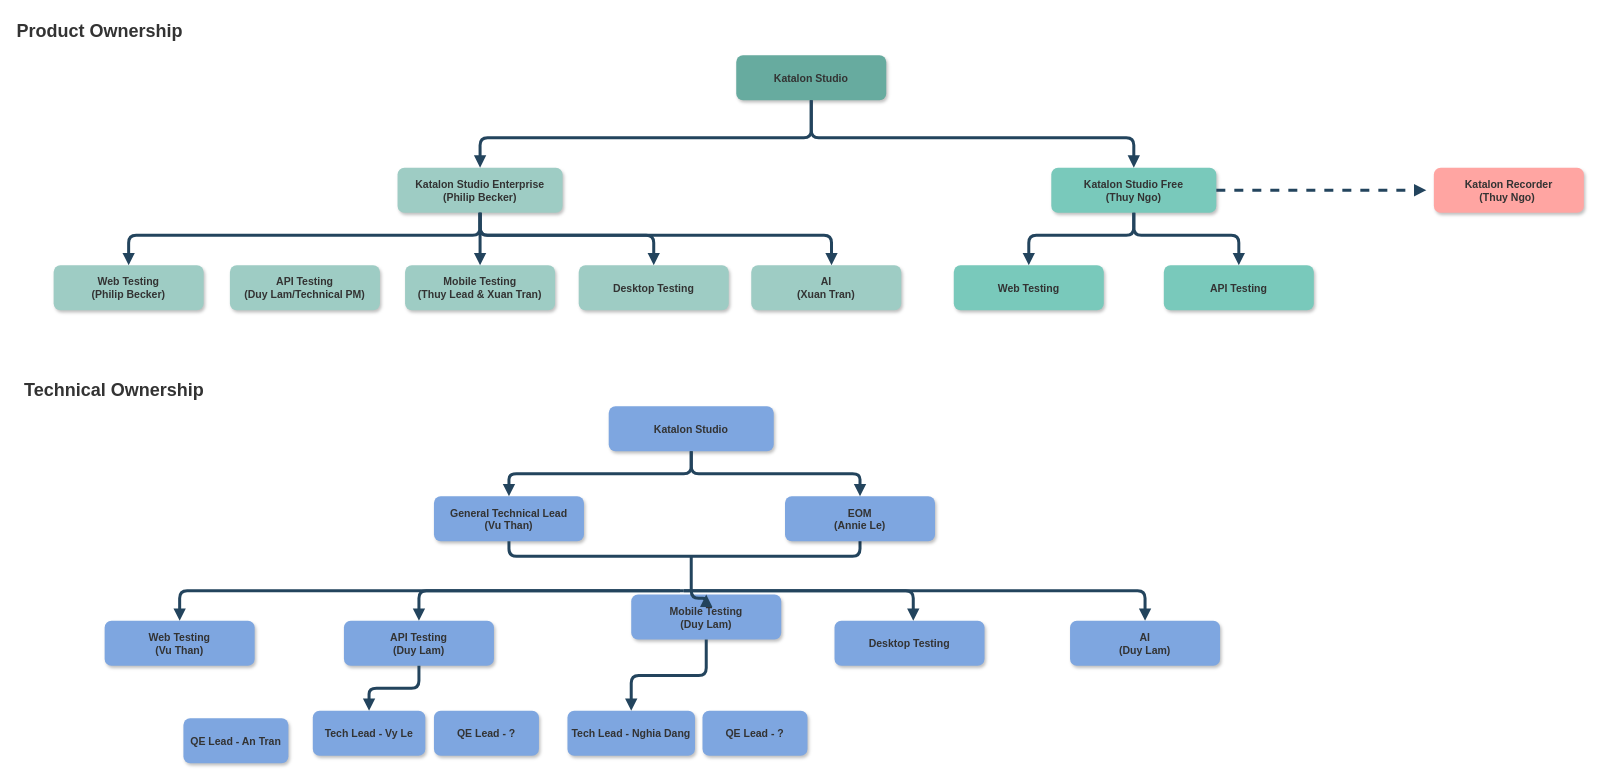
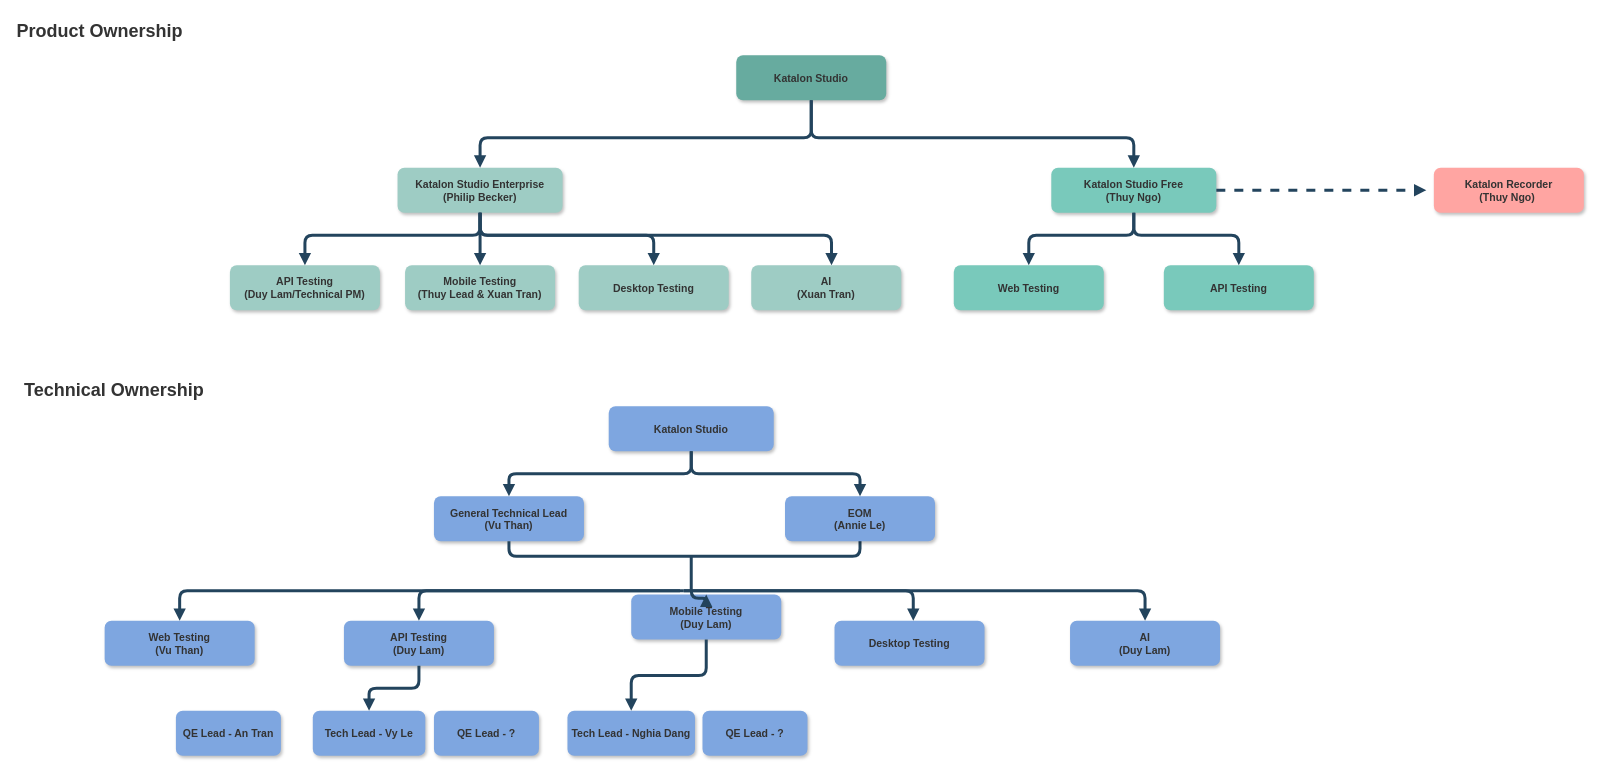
  <mxCell id="0" />
  <mxCell id="1" parent="0" />
  <mxCell id="2" value="Katalon Studio" style="rounded=1;fillColor=#67AB9F;strokeColor=none;shadow=1;gradientColor=none;fontStyle=1;fontColor=#333333;fontSize=14;" vertex="1" parent="1"><mxGeometry x="981" y="73" width="200" height="60" as="geometry" /></mxCell>
  <mxCell id="3" value="Katalon Studio Free&#10;(Thuy Ngo)" style="rounded=1;fillColor=#79C9BB;strokeColor=none;shadow=1;gradientColor=none;fontStyle=1;fontColor=#333333;fontSize=14;" vertex="1" parent="1"><mxGeometry x="1401" y="223" width="220" height="60" as="geometry" /></mxCell>
  <mxCell id="4" value="API Testing" style="rounded=1;fillColor=#79C9BB;strokeColor=none;shadow=1;gradientColor=none;fontStyle=1;fontColor=#333333;fontSize=14;" vertex="1" parent="1"><mxGeometry x="1551" y="353" width="200" height="60" as="geometry" /></mxCell>
  <mxCell id="5" value="" style="edgeStyle=elbowEdgeStyle;elbow=vertical;strokeWidth=4;endArrow=block;endFill=1;fontStyle=1;strokeColor=#23445D;exitX=0.5;exitY=1;exitDx=0;exitDy=0;fontColor=#333333;" edge="1" parent="1" source="2" target="3"><mxGeometry x="22" y="165.5" width="100" height="100" as="geometry"><mxPoint x="691" y="163" as="sourcePoint" /><mxPoint x="41" y="63" as="targetPoint" /><Array as="points"><mxPoint x="1141" y="183" /></Array></mxGeometry></mxCell>
  <mxCell id="6" value="Katalon Studio Enterprise&#10;(Philip Becker)" style="rounded=1;fillColor=#9ECCC4;strokeColor=none;shadow=1;gradientColor=none;fontStyle=1;fontColor=#333333;fontSize=14;" vertex="1" parent="1"><mxGeometry x="529.5" y="223" width="220" height="60" as="geometry" /></mxCell>
  <mxCell id="7" value="" style="edgeStyle=elbowEdgeStyle;elbow=vertical;strokeWidth=4;endArrow=block;endFill=1;fontStyle=1;strokeColor=#23445D;entryX=0.5;entryY=0;entryDx=0;entryDy=0;exitX=0.5;exitY=1;exitDx=0;exitDy=0;fontColor=#333333;" edge="1" parent="1" source="2" target="6"><mxGeometry x="22" y="165.5" width="100" height="100" as="geometry"><mxPoint x="691" y="143" as="sourcePoint" /><mxPoint x="871" y="253" as="targetPoint" /><Array as="points"><mxPoint x="681" y="183" /></Array></mxGeometry></mxCell>
  <mxCell id="8" value="Web Testing" style="rounded=1;fillColor=#79C9BB;strokeColor=none;shadow=1;gradientColor=none;fontStyle=1;fontColor=#333333;fontSize=14;" vertex="1" parent="1"><mxGeometry x="1271" y="353" width="200" height="60" as="geometry" /></mxCell>
  <mxCell id="9" value="API Testing&#10;(Duy Lam/Technical PM)" style="rounded=1;fillColor=#9ECCC4;strokeColor=none;shadow=1;gradientColor=none;fontStyle=1;fontColor=#333333;fontSize=14;" vertex="1" parent="1"><mxGeometry x="306" y="353" width="200" height="60" as="geometry" /></mxCell>
- <mxCell id="10" value="Web Testing&#10;(Philip Becker)" style="rounded=1;fillColor=#9ECCC4;strokeColor=none;shadow=1;gradientColor=none;fontStyle=1;fontColor=#333333;fontSize=14;" vertex="1" parent="1"><mxGeometry x="71" y="353" width="200" height="60" as="geometry" /></mxCell>
  <mxCell id="11" value="Mobile Testing&#10;(Thuy Lead &amp; Xuan Tran)" style="rounded=1;fillColor=#9ECCC4;strokeColor=none;shadow=1;gradientColor=none;fontStyle=1;fontColor=#333333;fontSize=14;" vertex="1" parent="1"><mxGeometry x="539.5" y="353" width="200" height="60" as="geometry" /></mxCell>
  <mxCell id="12" value="Desktop Testing" style="rounded=1;fillColor=#9ECCC4;strokeColor=none;shadow=1;gradientColor=none;fontStyle=1;fontColor=#333333;fontSize=14;" vertex="1" parent="1"><mxGeometry x="771" y="353" width="200" height="60" as="geometry" /></mxCell>
  <mxCell id="13" value="" style="edgeStyle=elbowEdgeStyle;elbow=vertical;strokeWidth=4;endArrow=block;endFill=1;fontStyle=1;dashed=1;strokeColor=#23445D;entryX=0;entryY=0.5;entryDx=0;entryDy=0;fontColor=#333333;" edge="1" parent="1"><mxGeometry x="22" y="165.5" width="100" height="100" as="geometry"><mxPoint x="1621" y="253" as="sourcePoint" /><mxPoint x="1901" y="253" as="targetPoint" /><Array as="points"><mxPoint x="1751" y="253" /></Array></mxGeometry></mxCell>
  <mxCell id="14" value="Katalon Recorder&#10;(Thuy Ngo) " style="rounded=1;fillColor=#FFA5A2;strokeColor=none;shadow=1;gradientColor=none;fontStyle=1;fontColor=#333333;fontSize=14;" vertex="1" parent="1"><mxGeometry x="1911" y="223" width="200" height="60" as="geometry" /></mxCell>
- <mxCell id="15" value="" style="edgeStyle=elbowEdgeStyle;elbow=vertical;strokeWidth=4;endArrow=block;endFill=1;fontStyle=1;strokeColor=#23445D;entryX=0.5;entryY=0;entryDx=0;entryDy=0;exitX=0.5;exitY=1;exitDx=0;exitDy=0;fontColor=#333333;" edge="1" parent="1" source="6" target="10"><mxGeometry x="22" y="165.5" width="100" height="100" as="geometry"><mxPoint x="707" y="263" as="sourcePoint" /><mxPoint x="227" y="353" as="targetPoint" /><Array as="points"><mxPoint x="157" y="313" /></Array></mxGeometry></mxCell>
+ <mxCell id="16" value="" style="edgeStyle=elbowEdgeStyle;elbow=vertical;strokeWidth=4;endArrow=block;endFill=1;fontStyle=1;strokeColor=#23445D;entryX=0.5;entryY=0;entryDx=0;entryDy=0;fontColor=#333333;exitX=0.5;exitY=1;exitDx=0;exitDy=0;" edge="1" parent="1" source="6" target="9"><mxGeometry x="22" y="165.5" width="100" height="100" as="geometry"><mxPoint x="517" y="283" as="sourcePoint" /><mxPoint x="237" y="363" as="targetPoint" /><Array as="points"><mxPoint x="477" y="313" /></Array></mxGeometry></mxCell>
  <mxCell id="17" value="" style="edgeStyle=elbowEdgeStyle;elbow=vertical;strokeWidth=4;endArrow=block;endFill=1;fontStyle=1;strokeColor=#23445D;entryX=0.5;entryY=0;entryDx=0;entryDy=0;exitX=0.5;exitY=1;exitDx=0;exitDy=0;fontColor=#333333;" edge="1" parent="1" source="6" target="11"><mxGeometry x="22" y="165.5" width="100" height="100" as="geometry"><mxPoint x="527" y="293" as="sourcePoint" /><mxPoint x="457" y="363" as="targetPoint" /><Array as="points"><mxPoint x="597" y="313" /></Array></mxGeometry></mxCell>
  <mxCell id="18" value="" style="edgeStyle=elbowEdgeStyle;elbow=vertical;strokeWidth=4;endArrow=block;endFill=1;fontStyle=1;strokeColor=#23445D;entryX=0.5;entryY=0;entryDx=0;entryDy=0;fontColor=#333333;exitX=0.5;exitY=1;exitDx=0;exitDy=0;" edge="1" parent="1" source="6" target="12"><mxGeometry x="22" y="165.5" width="100" height="100" as="geometry"><mxPoint x="517" y="283" as="sourcePoint" /><mxPoint x="687" y="363" as="targetPoint" /><Array as="points"><mxPoint x="707" y="313" /></Array></mxGeometry></mxCell>
  <mxCell id="19" value="" style="edgeStyle=elbowEdgeStyle;elbow=vertical;strokeWidth=4;endArrow=block;endFill=1;fontStyle=1;strokeColor=#23445D;entryX=0.5;entryY=0;entryDx=0;entryDy=0;fontColor=#333333;" edge="1" parent="1" target="4"><mxGeometry x="22" y="165.5" width="100" height="100" as="geometry"><mxPoint x="1511" y="283" as="sourcePoint" /><mxPoint x="1881" y="353" as="targetPoint" /><Array as="points"><mxPoint x="1701" y="313" /></Array></mxGeometry></mxCell>
  <mxCell id="20" value="" style="edgeStyle=elbowEdgeStyle;elbow=vertical;strokeWidth=4;endArrow=block;endFill=1;fontStyle=1;strokeColor=#23445D;entryX=0.5;entryY=0;entryDx=0;entryDy=0;fontColor=#333333;" edge="1" parent="1" target="8"><mxGeometry x="22" y="165.5" width="100" height="100" as="geometry"><mxPoint x="1511" y="283" as="sourcePoint" /><mxPoint x="1671" y="353" as="targetPoint" /><Array as="points"><mxPoint x="1701" y="313" /></Array></mxGeometry></mxCell>
  <mxCell id="21" value="" style="edgeStyle=elbowEdgeStyle;elbow=vertical;strokeWidth=4;endArrow=block;endFill=1;fontStyle=1;strokeColor=#23445D;fontColor=#333333;exitX=0.5;exitY=1;exitDx=0;exitDy=0;" edge="1" parent="1" source="6"><mxGeometry x="22" y="165.5" width="100" height="100" as="geometry"><mxPoint x="518" y="283" as="sourcePoint" /><mxPoint x="1108" y="353" as="targetPoint" /><Array as="points"><mxPoint x="818" y="313" /></Array></mxGeometry></mxCell>
  <mxCell id="22" value="AI&#10;(Xuan Tran)" style="rounded=1;fillColor=#9ECCC4;strokeColor=none;shadow=1;gradientColor=none;fontStyle=1;fontColor=#333333;fontSize=14;" vertex="1" parent="1"><mxGeometry x="1001" y="353" width="200" height="60" as="geometry" /></mxCell>
  <mxCell id="23" value="&lt;h1 style=&quot;margin-top: 0px;&quot;&gt;Product Ownership&lt;/h1&gt;" style="text;html=1;whiteSpace=wrap;overflow=hidden;rounded=0;fontColor=#333333;" vertex="1" parent="1"><mxGeometry x="20" y="20" width="230" height="50" as="geometry" /></mxCell>
  <mxCell id="24" value="&lt;h1 style=&quot;margin-top: 0px;&quot;&gt;Technical Ownership&lt;/h1&gt;" style="text;html=1;whiteSpace=wrap;overflow=hidden;rounded=0;fontColor=#333333;" vertex="1" parent="1"><mxGeometry x="30" y="499" width="276" height="70" as="geometry" /></mxCell>
  <mxCell id="25" value="API Testing&#10;(Duy Lam)" style="rounded=1;fillColor=#7EA6E0;strokeColor=none;shadow=1;gradientColor=none;fontStyle=1;fontColor=#333333;fontSize=14;" vertex="1" parent="1"><mxGeometry x="458" y="827" width="200" height="60" as="geometry" /></mxCell>
  <mxCell id="26" value="Web Testing&#10;(Vu Than)" style="rounded=1;fillColor=#7EA6E0;strokeColor=none;shadow=1;gradientColor=none;fontStyle=1;fontColor=#333333;fontSize=14;" vertex="1" parent="1"><mxGeometry x="139" y="827" width="200" height="60" as="geometry" /></mxCell>
  <mxCell id="27" value="Mobile Testing&#10;(Duy Lam)" style="rounded=1;fillColor=#7EA6E0;strokeColor=none;shadow=1;gradientColor=none;fontStyle=1;fontColor=#333333;fontSize=14;" vertex="1" parent="1"><mxGeometry x="841" y="792" width="200" height="60" as="geometry" /></mxCell>
  <mxCell id="28" value="Desktop Testing" style="rounded=1;fillColor=#7EA6E0;strokeColor=none;shadow=1;gradientColor=none;fontStyle=1;fontColor=#333333;fontSize=14;" vertex="1" parent="1"><mxGeometry x="1112" y="827" width="200" height="60" as="geometry" /></mxCell>
- <mxCell id="29" value="QE Lead - An Tran" style="rounded=1;fillColor=#7EA6E0;strokeColor=none;shadow=1;gradientColor=none;fontStyle=1;fontColor=#333333;fontSize=14;" vertex="1" parent="1"><mxGeometry x="244" y="957" width="140" height="60" as="geometry" /></mxCell>
+ <mxCell id="29" value="QE Lead - An Tran" style="rounded=1;fillColor=#7EA6E0;strokeColor=none;shadow=1;gradientColor=none;fontStyle=1;fontColor=#333333;fontSize=14;" vertex="1" parent="1"><mxGeometry x="234" y="947" width="140" height="60" as="geometry" /></mxCell>
  <mxCell id="30" value="Tech Lead - Vy Le" style="rounded=1;fillColor=#7EA6E0;strokeColor=none;shadow=1;gradientColor=none;fontStyle=1;fontColor=#333333;fontSize=14;" vertex="1" parent="1"><mxGeometry x="416.5" y="947" width="150" height="60" as="geometry" /></mxCell>
  <mxCell id="31" value="QE Lead - ?" style="rounded=1;fillColor=#7EA6E0;strokeColor=none;shadow=1;gradientColor=none;fontStyle=1;fontColor=#333333;fontSize=14;" vertex="1" parent="1"><mxGeometry x="578" y="947" width="140" height="60" as="geometry" /></mxCell>
  <mxCell id="32" value="Tech Lead - Nghia Dang" style="rounded=1;fillColor=#7EA6E0;strokeColor=none;shadow=1;gradientColor=none;fontStyle=1;fontColor=#333333;fontSize=14;" vertex="1" parent="1"><mxGeometry x="756" y="947" width="170" height="60" as="geometry" /></mxCell>
  <mxCell id="33" value="QE Lead - ?" style="rounded=1;fillColor=#7EA6E0;strokeColor=none;shadow=1;gradientColor=none;fontStyle=1;fontColor=#333333;fontSize=14;" vertex="1" parent="1"><mxGeometry x="936" y="947" width="140" height="60" as="geometry" /></mxCell>
  <mxCell id="34" value="AI&#10;(Duy Lam)" style="rounded=1;fillColor=#7EA6E0;strokeColor=none;shadow=1;gradientColor=none;fontStyle=1;fontColor=#333333;fontSize=14;" vertex="1" parent="1"><mxGeometry x="1426" y="827" width="200" height="60" as="geometry" /></mxCell>
  <mxCell id="35" value="Katalon Studio" style="rounded=1;fillColor=#7EA6E0;strokeColor=none;shadow=1;gradientColor=none;fontStyle=1;fontColor=#333333;fontSize=14;" vertex="1" parent="1"><mxGeometry x="811" y="541" width="220" height="60" as="geometry" /></mxCell>
  <mxCell id="36" value="" style="edgeStyle=elbowEdgeStyle;elbow=vertical;strokeWidth=4;endArrow=block;endFill=1;fontStyle=1;strokeColor=#23445D;entryX=0.5;entryY=0;entryDx=0;entryDy=0;fontColor=#333333;fillColor=#7EA6E0;" edge="1" parent="1" target="26"><mxGeometry x="22" y="165.5" width="100" height="100" as="geometry"><mxPoint x="911" y="787" as="sourcePoint" /><mxPoint x="339" y="827" as="targetPoint" /><Array as="points"><mxPoint x="416" y="787" /></Array></mxGeometry></mxCell>
  <mxCell id="37" value="" style="edgeStyle=elbowEdgeStyle;elbow=vertical;strokeWidth=4;endArrow=block;endFill=1;fontStyle=1;strokeColor=#23445D;entryX=0.5;entryY=0;entryDx=0;entryDy=0;fontColor=#333333;fillColor=#7EA6E0;" edge="1" parent="1" target="25"><mxGeometry x="22" y="165.5" width="100" height="100" as="geometry"><mxPoint x="906" y="787" as="sourcePoint" /><mxPoint x="619" y="827" as="targetPoint" /><Array as="points"><mxPoint x="736" y="787" /></Array></mxGeometry></mxCell>
  <mxCell id="38" value="" style="edgeStyle=elbowEdgeStyle;elbow=vertical;strokeWidth=4;endArrow=block;endFill=1;fontStyle=1;strokeColor=#23445D;entryX=0.5;entryY=0;entryDx=0;entryDy=0;fontColor=#333333;fillColor=#7EA6E0;" edge="1" parent="1" target="27"><mxGeometry x="22" y="165.5" width="100" height="100" as="geometry"><mxPoint x="921" y="741" as="sourcePoint" /><mxPoint x="906" y="827" as="targetPoint" /><Array as="points"><mxPoint x="900" y="797" /></Array></mxGeometry></mxCell>
  <mxCell id="39" value="" style="edgeStyle=elbowEdgeStyle;elbow=vertical;strokeWidth=4;endArrow=block;endFill=1;fontStyle=1;strokeColor=#23445D;entryX=0.5;entryY=0;entryDx=0;entryDy=0;fontColor=#333333;fillColor=#7EA6E0;" edge="1" parent="1"><mxGeometry x="22" y="165.5" width="100" height="100" as="geometry"><mxPoint x="911" y="787" as="sourcePoint" /><mxPoint x="1217" y="827" as="targetPoint" /><Array as="points"><mxPoint x="1037" y="787" /></Array></mxGeometry></mxCell>
  <mxCell id="40" value="" style="edgeStyle=elbowEdgeStyle;elbow=vertical;strokeWidth=4;endArrow=block;endFill=1;fontStyle=1;strokeColor=#23445D;fontColor=#333333;fillColor=#7EA6E0;entryX=0.5;entryY=0;entryDx=0;entryDy=0;" edge="1" parent="1" target="34"><mxGeometry x="22" y="165.5" width="100" height="100" as="geometry"><mxPoint x="911" y="787" as="sourcePoint" /><mxPoint x="1438" y="827" as="targetPoint" /><Array as="points"><mxPoint x="1148" y="787" /></Array></mxGeometry></mxCell>
  <mxCell id="41" value="" style="edgeStyle=elbowEdgeStyle;elbow=vertical;strokeWidth=4;endArrow=block;endFill=1;fontStyle=1;strokeColor=#23445D;entryX=0.5;entryY=0;entryDx=0;entryDy=0;exitX=0.5;exitY=1;exitDx=0;exitDy=0;fontColor=#333333;fillColor=#7EA6E0;" edge="1" parent="1" source="25" target="30"><mxGeometry x="22" y="165.5" width="100" height="100" as="geometry"><mxPoint x="556.5" y="887" as="sourcePoint" /><mxPoint x="461.5" y="947" as="targetPoint" /><Array as="points" /></mxGeometry></mxCell>
  <mxCell id="42" value="" style="edgeStyle=elbowEdgeStyle;elbow=vertical;strokeWidth=4;endArrow=block;endFill=1;fontStyle=1;strokeColor=#23445D;entryX=0.5;entryY=0;entryDx=0;entryDy=0;exitX=0.5;exitY=1;exitDx=0;exitDy=0;fontColor=#333333;fillColor=#7EA6E0;" edge="1" parent="1" source="27" target="32"><mxGeometry x="22" y="165.5" width="100" height="100" as="geometry"><mxPoint x="902" y="887" as="sourcePoint" /><mxPoint x="836" y="947" as="targetPoint" /><Array as="points" /></mxGeometry></mxCell>
  <mxCell id="43" value="General Technical Lead&#10;(Vu Than)" style="rounded=1;fillColor=#7EA6E0;strokeColor=none;shadow=1;gradientColor=none;fontStyle=1;fontColor=#333333;fontSize=14;" vertex="1" parent="1"><mxGeometry x="578" y="661" width="200" height="60" as="geometry" /></mxCell>
  <mxCell id="44" value="" style="edgeStyle=elbowEdgeStyle;elbow=vertical;strokeWidth=4;endArrow=block;endFill=1;fontStyle=1;strokeColor=#23445D;entryX=0.5;entryY=0;entryDx=0;entryDy=0;exitX=0.5;exitY=1;exitDx=0;exitDy=0;fontColor=#333333;fillColor=#7EA6E0;" edge="1" parent="1" source="35" target="43"><mxGeometry x="22" y="165.5" width="100" height="100" as="geometry"><mxPoint x="906" y="611" as="sourcePoint" /><mxPoint x="811" y="671" as="targetPoint" /><Array as="points" /></mxGeometry></mxCell>
  <mxCell id="45" value="" style="edgeStyle=elbowEdgeStyle;elbow=vertical;strokeWidth=4;endArrow=block;endFill=1;fontStyle=1;strokeColor=#23445D;entryX=0.5;entryY=0;entryDx=0;entryDy=0;exitX=0.5;exitY=1;exitDx=0;exitDy=0;fontColor=#333333;fillColor=#7EA6E0;" edge="1" parent="1" source="35"><mxGeometry x="22" y="165.5" width="100" height="100" as="geometry"><mxPoint x="1036" y="631" as="sourcePoint" /><mxPoint x="1146" y="661" as="targetPoint" /><Array as="points" /></mxGeometry></mxCell>
  <mxCell id="46" value="" style="edgeStyle=elbowEdgeStyle;elbow=vertical;strokeWidth=4;endArrow=block;endFill=1;fontStyle=1;strokeColor=#23445D;exitX=0.5;exitY=1;exitDx=0;exitDy=0;fontColor=#333333;entryX=0.5;entryY=0;entryDx=0;entryDy=0;" edge="1" parent="1" source="43"><mxGeometry x="22" y="165.5" width="100" height="100" as="geometry"><mxPoint x="685" y="721" as="sourcePoint" /><mxPoint x="1146" y="661" as="targetPoint" /><Array as="points"><mxPoint x="916" y="741" /></Array></mxGeometry></mxCell>
  <mxCell id="47" value="EOM&#10;(Annie Le)" style="rounded=1;fillColor=#7EA6E0;strokeColor=none;shadow=1;gradientColor=none;fontStyle=1;fontColor=#333333;fontSize=14;" vertex="1" parent="1"><mxGeometry x="1046" y="661" width="200" height="60" as="geometry" /></mxCell>
